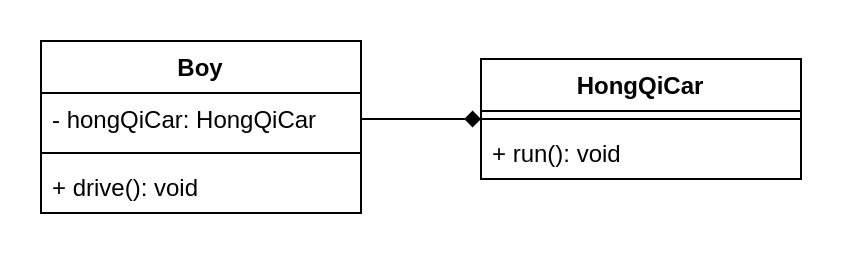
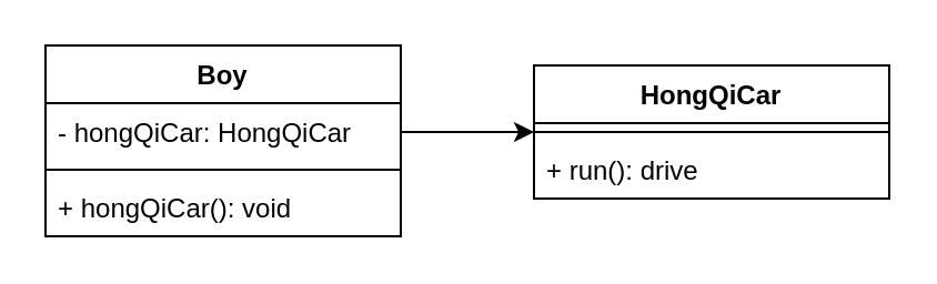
  <mxCell id="0" />
  <mxCell id="1" parent="0" />
  <mxCell id="2" value="Boy" style="swimlane;fontStyle=1;align=center;verticalAlign=top;childLayout=stackLayout;horizontal=1;startSize=26;horizontalStack=0;resizeParent=1;resizeParentMax=0;resizeLast=0;collapsible=1;marginBottom=0;" vertex="1" parent="1"><mxGeometry x="20" y="20" width="160" height="86" as="geometry" /></mxCell>
  <mxCell id="3" value="- hongQiCar: HongQiCar" style="text;strokeColor=none;fillColor=none;align=left;verticalAlign=top;spacingLeft=4;spacingRight=4;overflow=hidden;rotatable=0;points=[[0,0.5],[1,0.5]];portConstraint=eastwest;" vertex="1" parent="2"><mxGeometry y="26" width="160" height="26" as="geometry" /></mxCell>
  <mxCell id="4" value="" style="line;strokeWidth=1;fillColor=none;align=left;verticalAlign=middle;spacingTop=-1;spacingLeft=3;spacingRight=3;rotatable=0;labelPosition=right;points=[];portConstraint=eastwest;" vertex="1" parent="2"><mxGeometry y="52" width="160" height="8" as="geometry" /></mxCell>
- <mxCell id="5" value="+ drive(): void" style="text;strokeColor=none;fillColor=none;align=left;verticalAlign=top;spacingLeft=4;spacingRight=4;overflow=hidden;rotatable=0;points=[[0,0.5],[1,0.5]];portConstraint=eastwest;" vertex="1" parent="2"><mxGeometry y="60" width="160" height="26" as="geometry" /></mxCell>
+ <mxCell id="5" value="+ hongQiCar(): void" style="text;strokeColor=none;fillColor=none;align=left;verticalAlign=top;spacingLeft=4;spacingRight=4;overflow=hidden;rotatable=0;points=[[0,0.5],[1,0.5]];portConstraint=eastwest;" vertex="1" parent="2"><mxGeometry y="60" width="160" height="26" as="geometry" /></mxCell>
  <mxCell id="6" value="HongQiCar" style="swimlane;fontStyle=1;align=center;verticalAlign=top;childLayout=stackLayout;horizontal=1;startSize=26;horizontalStack=0;resizeParent=1;resizeParentMax=0;resizeLast=0;collapsible=1;marginBottom=0;" vertex="1" parent="1"><mxGeometry x="240" y="29" width="160" height="60" as="geometry" /></mxCell>
  <mxCell id="7" value="" style="line;strokeWidth=1;fillColor=none;align=left;verticalAlign=middle;spacingTop=-1;spacingLeft=3;spacingRight=3;rotatable=0;labelPosition=right;points=[];portConstraint=eastwest;" vertex="1" parent="6"><mxGeometry y="26" width="160" height="8" as="geometry" /></mxCell>
- <mxCell id="8" value="+ run(): void" style="text;strokeColor=none;fillColor=none;align=left;verticalAlign=top;spacingLeft=4;spacingRight=4;overflow=hidden;rotatable=0;points=[[0,0.5],[1,0.5]];portConstraint=eastwest;" vertex="1" parent="6"><mxGeometry y="34" width="160" height="26" as="geometry" /></mxCell>
- <mxCell id="9" style="rounded=0;orthogonalLoop=1;jettySize=auto;html=1;exitX=1;exitY=0.5;exitDx=0;exitDy=0;entryX=0;entryY=0.5;entryDx=0;entryDy=0;endArrow=diamond;" edge="1" parent="1" source="3" target="6"><mxGeometry relative="1" as="geometry" /></mxCell>
+ <mxCell id="8" value="+ run(): drive" style="text;strokeColor=none;fillColor=none;align=left;verticalAlign=top;spacingLeft=4;spacingRight=4;overflow=hidden;rotatable=0;points=[[0,0.5],[1,0.5]];portConstraint=eastwest;" vertex="1" parent="6"><mxGeometry y="34" width="160" height="26" as="geometry" /></mxCell>
+ <mxCell id="9" style="rounded=0;orthogonalLoop=1;jettySize=auto;html=1;exitX=1;exitY=0.5;exitDx=0;exitDy=0;entryX=0;entryY=0.5;entryDx=0;entryDy=0;" edge="1" parent="1" source="3" target="6"><mxGeometry relative="1" as="geometry" /></mxCell>
